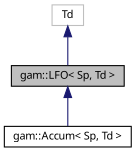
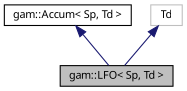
  digraph {
    node [color=black fontname="FreeSans.ttf" fontsize=10 shape=record]
    edge [color=midnightblue dir=back fontname="FreeSans.ttf" fontsize=10 labelfontname="FreeSans.ttf" labelfontsize=10 style=solid]
    n1 [fillcolor=grey75 fontcolor=black height=0.2 label="gam::LFO\< Sp, Td \>" style=filled width=0.4]
    n2 [height=0.2 label="gam::Accum\< Sp, Td \>" width=0.4]
    n3 [color=grey75 height=0.2 label=Td width=0.4]
-   n1 -> n2
+   n2 -> n1
    n3 -> n1
  }
